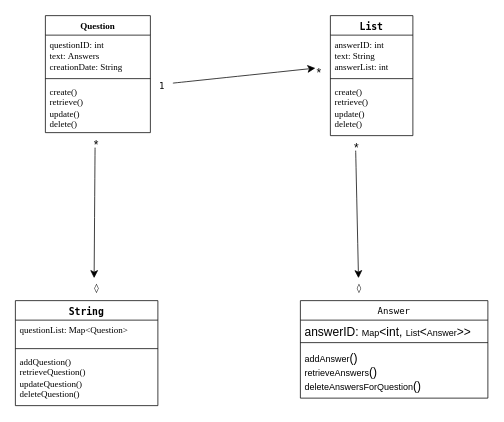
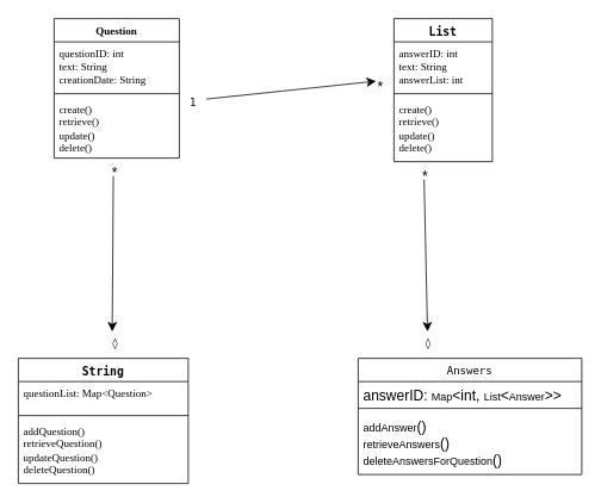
  <mxCell id="0" />
  <mxCell id="1" parent="0" />
  <mxCell id="2" value="Question" style="swimlane;fontStyle=1;align=center;verticalAlign=top;childLayout=stackLayout;horizontal=1;startSize=26;horizontalStack=0;resizeParent=1;resizeParentMax=0;resizeLast=0;collapsible=1;marginBottom=0;whiteSpace=wrap;html=1;fontFamily=Verdana;fontSize=12;" vertex="1" parent="1"><mxGeometry x="60" y="20" width="140" height="156" as="geometry"><mxRectangle x="30" y="80" width="100" height="30" as="alternateBounds" /></mxGeometry></mxCell>
- <mxCell id="3" value="&lt;span style=&quot;caret-color: rgb(0, 0, 0); color: rgb(0, 0, 0);&quot;&gt;questionID:&amp;nbsp;&lt;/span&gt;&lt;span class=&quot;hljs-type&quot; style=&quot;caret-color: rgb(0, 0, 0); color: rgb(0, 0, 0);&quot;&gt;int&lt;/span&gt;&lt;span style=&quot;caret-color: rgb(0, 0, 0); color: rgb(0, 0, 0);&quot;&gt;&amp;nbsp;&lt;/span&gt;&lt;div&gt;&lt;span style=&quot;caret-color: rgb(0, 0, 0); color: rgb(0, 0, 0);&quot;&gt;text:&amp;nbsp;&lt;/span&gt;&lt;span class=&quot;hljs-type&quot; style=&quot;caret-color: rgb(0, 0, 0); color: rgb(0, 0, 0);&quot;&gt;Answers&lt;/span&gt;&lt;span style=&quot;caret-color: rgb(0, 0, 0); color: rgb(0, 0, 0);&quot;&gt;&amp;nbsp;&lt;/span&gt;&lt;/div&gt;&lt;div&gt;&lt;span style=&quot;caret-color: rgb(0, 0, 0); color: rgb(0, 0, 0);&quot;&gt;creationDate:&amp;nbsp;&lt;/span&gt;&lt;span class=&quot;hljs-type&quot; style=&quot;caret-color: rgb(0, 0, 0); color: rgb(0, 0, 0);&quot;&gt;String&lt;/span&gt;&lt;/div&gt;" style="text;strokeColor=none;fillColor=none;align=left;verticalAlign=top;spacingLeft=4;spacingRight=4;overflow=hidden;rotatable=0;points=[[0,0.5],[1,0.5]];portConstraint=eastwest;whiteSpace=wrap;html=1;fontFamily=Verdana;fontSize=12;" vertex="1" parent="2"><mxGeometry y="26" width="140" height="54" as="geometry" /></mxCell>
+ <mxCell id="3" value="&lt;span style=&quot;caret-color: rgb(0, 0, 0); color: rgb(0, 0, 0);&quot;&gt;questionID:&amp;nbsp;&lt;/span&gt;&lt;span class=&quot;hljs-type&quot; style=&quot;caret-color: rgb(0, 0, 0); color: rgb(0, 0, 0);&quot;&gt;int&lt;/span&gt;&lt;span style=&quot;caret-color: rgb(0, 0, 0); color: rgb(0, 0, 0);&quot;&gt;&amp;nbsp;&lt;/span&gt;&lt;div&gt;&lt;span style=&quot;caret-color: rgb(0, 0, 0); color: rgb(0, 0, 0);&quot;&gt;text:&amp;nbsp;&lt;/span&gt;&lt;span class=&quot;hljs-type&quot; style=&quot;caret-color: rgb(0, 0, 0); color: rgb(0, 0, 0);&quot;&gt;String&lt;/span&gt;&lt;span style=&quot;caret-color: rgb(0, 0, 0); color: rgb(0, 0, 0);&quot;&gt;&amp;nbsp;&lt;/span&gt;&lt;/div&gt;&lt;div&gt;&lt;span style=&quot;caret-color: rgb(0, 0, 0); color: rgb(0, 0, 0);&quot;&gt;creationDate:&amp;nbsp;&lt;/span&gt;&lt;span class=&quot;hljs-type&quot; style=&quot;caret-color: rgb(0, 0, 0); color: rgb(0, 0, 0);&quot;&gt;String&lt;/span&gt;&lt;/div&gt;" style="text;strokeColor=none;fillColor=none;align=left;verticalAlign=top;spacingLeft=4;spacingRight=4;overflow=hidden;rotatable=0;points=[[0,0.5],[1,0.5]];portConstraint=eastwest;whiteSpace=wrap;html=1;fontFamily=Verdana;fontSize=12;" vertex="1" parent="2"><mxGeometry y="26" width="140" height="54" as="geometry" /></mxCell>
  <mxCell id="4" value="" style="line;strokeWidth=1;fillColor=none;align=left;verticalAlign=middle;spacingTop=-1;spacingLeft=3;spacingRight=3;rotatable=0;labelPosition=right;points=[];portConstraint=eastwest;strokeColor=inherit;fontFamily=Verdana;fontSize=12;" vertex="1" parent="2"><mxGeometry y="80" width="140" height="8" as="geometry" /></mxCell>
  <mxCell id="5" value="&lt;div&gt;create()&lt;/div&gt;&lt;div&gt;retrieve()&lt;/div&gt;&lt;div&gt;update()&lt;/div&gt;&lt;div&gt;delete()&lt;/div&gt;&lt;div&gt;&lt;br&gt;&lt;/div&gt;" style="text;strokeColor=none;fillColor=none;align=left;verticalAlign=top;spacingLeft=4;spacingRight=4;overflow=hidden;rotatable=0;points=[[0,0.5],[1,0.5]];portConstraint=eastwest;whiteSpace=wrap;html=1;fontFamily=Verdana;fontSize=12;" vertex="1" parent="2"><mxGeometry y="88" width="140" height="68" as="geometry" /></mxCell>
  <mxCell id="6" value="&lt;code style=&quot;text-align: start; caret-color: rgb(0, 0, 0); color: rgb(0, 0, 0);&quot; data-end=&quot;1029&quot; data-start=&quot;1018&quot;&gt;&lt;b&gt;&lt;font style=&quot;font-size: 13px;&quot;&gt;String&lt;/font&gt;&lt;/b&gt;&lt;/code&gt;" style="swimlane;fontStyle=0;align=center;verticalAlign=top;childLayout=stackLayout;horizontal=1;startSize=26;horizontalStack=0;resizeParent=1;resizeParentMax=0;resizeLast=0;collapsible=1;marginBottom=0;whiteSpace=wrap;html=1;fontSize=12;fontFamily=Verdana;" vertex="1" parent="1"><mxGeometry x="20" y="400" width="190" height="140" as="geometry" /></mxCell>
  <mxCell id="7" value="&lt;span style=&quot;caret-color: rgb(0, 0, 0); color: rgb(0, 0, 0);&quot;&gt;questionList: Map&amp;lt;Question&amp;gt;&lt;/span&gt;" style="text;strokeColor=none;fillColor=none;align=left;verticalAlign=top;spacingLeft=4;spacingRight=4;overflow=hidden;rotatable=0;points=[[0,0.5],[1,0.5]];portConstraint=eastwest;whiteSpace=wrap;html=1;fontSize=12;fontFamily=Verdana;fontStyle=0" vertex="1" parent="6"><mxGeometry y="26" width="190" height="34" as="geometry" /></mxCell>
  <mxCell id="8" value="" style="line;strokeWidth=1;fillColor=none;align=left;verticalAlign=middle;spacingTop=-1;spacingLeft=3;spacingRight=3;rotatable=0;labelPosition=right;points=[];portConstraint=eastwest;strokeColor=inherit;fontSize=12;fontFamily=Verdana;fontStyle=0" vertex="1" parent="6"><mxGeometry y="60" width="190" height="8" as="geometry" /></mxCell>
  <mxCell id="9" value="&lt;span style=&quot;caret-color: rgb(0, 0, 0); color: rgb(0, 0, 0);&quot; class=&quot;hljs-built_in&quot;&gt;addQuestion&lt;/span&gt;&lt;span style=&quot;caret-color: rgb(0, 0, 0); color: rgb(0, 0, 0);&quot;&gt;()&lt;/span&gt;&lt;div&gt;&lt;span style=&quot;caret-color: rgb(0, 0, 0); color: rgb(0, 0, 0);&quot; class=&quot;hljs-built_in&quot;&gt;retrieveQuestion&lt;/span&gt;&lt;span style=&quot;caret-color: rgb(0, 0, 0); color: rgb(0, 0, 0);&quot;&gt;()&lt;/span&gt;&lt;/div&gt;&lt;div&gt;&lt;span style=&quot;caret-color: rgb(0, 0, 0); color: rgb(0, 0, 0);&quot; class=&quot;hljs-built_in&quot;&gt;updateQuestion&lt;/span&gt;&lt;span style=&quot;caret-color: rgb(0, 0, 0); color: rgb(0, 0, 0);&quot;&gt;()&lt;/span&gt;&lt;/div&gt;&lt;div&gt;&lt;span style=&quot;caret-color: rgb(0, 0, 0); color: rgb(0, 0, 0);&quot; class=&quot;hljs-built_in&quot;&gt;deleteQuestion&lt;/span&gt;&lt;span style=&quot;caret-color: rgb(0, 0, 0); color: rgb(0, 0, 0);&quot;&gt;()&lt;/span&gt;&lt;/div&gt;" style="text;strokeColor=none;fillColor=none;align=left;verticalAlign=top;spacingLeft=4;spacingRight=4;overflow=hidden;rotatable=0;points=[[0,0.5],[1,0.5]];portConstraint=eastwest;whiteSpace=wrap;html=1;fontSize=12;fontFamily=Verdana;fontStyle=0" vertex="1" parent="6"><mxGeometry y="68" width="190" height="72" as="geometry" /></mxCell>
  <mxCell id="10" value="&lt;code data-start=&quot;813&quot; data-end=&quot;821&quot; style=&quot;text-align: start; caret-color: rgb(0, 0, 0); color: rgb(0, 0, 0);&quot;&gt;List&lt;/code&gt;" style="swimlane;fontStyle=1;align=center;verticalAlign=top;childLayout=stackLayout;horizontal=1;startSize=26;horizontalStack=0;resizeParent=1;resizeParentMax=0;resizeLast=0;collapsible=1;marginBottom=0;whiteSpace=wrap;html=1;fontFamily=Verdana;fontSize=13;" vertex="1" parent="1"><mxGeometry x="440" y="20" width="110" height="160" as="geometry" /></mxCell>
  <mxCell id="11" value="&lt;span style=&quot;caret-color: rgb(0, 0, 0); color: rgb(0, 0, 0);&quot;&gt;answerID:&amp;nbsp;&lt;/span&gt;&lt;span class=&quot;hljs-type&quot; style=&quot;caret-color: rgb(0, 0, 0); color: rgb(0, 0, 0);&quot;&gt;int&lt;/span&gt;&lt;div&gt;&lt;span style=&quot;caret-color: rgb(0, 0, 0); color: rgb(0, 0, 0);&quot;&gt;text:&amp;nbsp;&lt;/span&gt;&lt;span class=&quot;hljs-type&quot; style=&quot;caret-color: rgb(0, 0, 0); color: rgb(0, 0, 0);&quot;&gt;String&lt;/span&gt;&lt;/div&gt;&lt;div&gt;&lt;span style=&quot;caret-color: rgb(0, 0, 0); color: rgb(0, 0, 0);&quot;&gt;answerList:&amp;nbsp;&lt;/span&gt;&lt;span class=&quot;hljs-type&quot; style=&quot;caret-color: rgb(0, 0, 0); color: rgb(0, 0, 0);&quot;&gt;int&lt;/span&gt;&lt;/div&gt;" style="text;strokeColor=none;fillColor=none;align=left;verticalAlign=top;spacingLeft=4;spacingRight=4;overflow=hidden;rotatable=0;points=[[0,0.5],[1,0.5]];portConstraint=eastwest;whiteSpace=wrap;html=1;fontFamily=Verdana;fontSize=12;" vertex="1" parent="10"><mxGeometry y="26" width="110" height="54" as="geometry" /></mxCell>
  <mxCell id="12" value="" style="line;strokeWidth=1;fillColor=none;align=left;verticalAlign=middle;spacingTop=-1;spacingLeft=3;spacingRight=3;rotatable=0;labelPosition=right;points=[];portConstraint=eastwest;strokeColor=inherit;fontFamily=Verdana;fontSize=12;" vertex="1" parent="10"><mxGeometry y="80" width="110" height="8" as="geometry" /></mxCell>
  <mxCell id="13" value="&lt;span class=&quot;hljs-built_in&quot; style=&quot;caret-color: rgb(0, 0, 0); color: rgb(0, 0, 0);&quot;&gt;create&lt;/span&gt;&lt;span style=&quot;caret-color: rgb(0, 0, 0); color: rgb(0, 0, 0);&quot;&gt;()&lt;/span&gt;&lt;div&gt;&lt;span class=&quot;hljs-built_in&quot; style=&quot;caret-color: rgb(0, 0, 0); color: rgb(0, 0, 0);&quot;&gt;retrieve&lt;/span&gt;&lt;span style=&quot;caret-color: rgb(0, 0, 0); color: rgb(0, 0, 0);&quot;&gt;()&lt;/span&gt;&lt;/div&gt;&lt;div&gt;&lt;span class=&quot;hljs-built_in&quot; style=&quot;caret-color: rgb(0, 0, 0); color: rgb(0, 0, 0);&quot;&gt;update&lt;/span&gt;&lt;span style=&quot;caret-color: rgb(0, 0, 0); color: rgb(0, 0, 0);&quot;&gt;()&lt;/span&gt;&lt;/div&gt;&lt;div&gt;&lt;span class=&quot;hljs-built_in&quot; style=&quot;caret-color: rgb(0, 0, 0); color: rgb(0, 0, 0);&quot;&gt;delete&lt;/span&gt;&lt;span style=&quot;caret-color: rgb(0, 0, 0); color: rgb(0, 0, 0);&quot;&gt;()&lt;/span&gt;&lt;/div&gt;" style="text;strokeColor=none;fillColor=none;align=left;verticalAlign=top;spacingLeft=4;spacingRight=4;overflow=hidden;rotatable=0;points=[[0,0.5],[1,0.5]];portConstraint=eastwest;whiteSpace=wrap;html=1;fontFamily=Verdana;fontSize=12;" vertex="1" parent="10"><mxGeometry y="88" width="110" height="72" as="geometry" /></mxCell>
- <mxCell id="14" value="&lt;code style=&quot;font-weight: 400; text-align: start; caret-color: rgb(0, 0, 0); color: rgb(0, 0, 0);&quot; data-end=&quot;1288&quot; data-start=&quot;1279&quot;&gt;Answer&lt;/code&gt;" style="swimlane;fontStyle=1;align=center;verticalAlign=top;childLayout=stackLayout;horizontal=1;startSize=26;horizontalStack=0;resizeParent=1;resizeParentMax=0;resizeLast=0;collapsible=1;marginBottom=0;whiteSpace=wrap;html=1;" vertex="1" parent="1"><mxGeometry x="400" y="400" width="250" height="130" as="geometry" /></mxCell>
+ <mxCell id="14" value="&lt;code style=&quot;font-weight: 400; text-align: start; caret-color: rgb(0, 0, 0); color: rgb(0, 0, 0);&quot; data-end=&quot;1288&quot; data-start=&quot;1279&quot;&gt;Answers&lt;/code&gt;" style="swimlane;fontStyle=1;align=center;verticalAlign=top;childLayout=stackLayout;horizontal=1;startSize=26;horizontalStack=0;resizeParent=1;resizeParentMax=0;resizeLast=0;collapsible=1;marginBottom=0;whiteSpace=wrap;html=1;" vertex="1" parent="1"><mxGeometry x="400" y="400" width="250" height="130" as="geometry" /></mxCell>
  <mxCell id="15" value="&lt;span style=&quot;caret-color: rgb(0, 0, 0); color: rgb(0, 0, 0); font-size: medium;&quot;&gt;answerID:&amp;nbsp;&lt;/span&gt;&lt;span style=&quot;caret-color: rgb(0, 0, 0); color: rgb(0, 0, 0);&quot; class=&quot;hljs-type&quot;&gt;Map&lt;/span&gt;&lt;span style=&quot;caret-color: rgb(0, 0, 0); color: rgb(0, 0, 0); font-size: medium;&quot;&gt;&amp;lt;int,&amp;nbsp;&lt;/span&gt;&lt;span style=&quot;caret-color: rgb(0, 0, 0); color: rgb(0, 0, 0);&quot; class=&quot;hljs-type&quot;&gt;List&lt;/span&gt;&lt;span style=&quot;caret-color: rgb(0, 0, 0); color: rgb(0, 0, 0); font-size: medium;&quot;&gt;&amp;lt;&lt;/span&gt;&lt;span style=&quot;caret-color: rgb(0, 0, 0); color: rgb(0, 0, 0);&quot; class=&quot;hljs-type&quot;&gt;Answer&lt;/span&gt;&lt;span style=&quot;caret-color: rgb(0, 0, 0); color: rgb(0, 0, 0); font-size: medium;&quot;&gt;&amp;gt;&amp;gt;&lt;/span&gt;" style="text;strokeColor=none;fillColor=none;align=left;verticalAlign=top;spacingLeft=4;spacingRight=4;overflow=hidden;rotatable=0;points=[[0,0.5],[1,0.5]];portConstraint=eastwest;whiteSpace=wrap;html=1;" vertex="1" parent="14"><mxGeometry y="26" width="250" height="26" as="geometry" /></mxCell>
  <mxCell id="16" value="" style="line;strokeWidth=1;fillColor=none;align=left;verticalAlign=middle;spacingTop=-1;spacingLeft=3;spacingRight=3;rotatable=0;labelPosition=right;points=[];portConstraint=eastwest;strokeColor=inherit;" vertex="1" parent="14"><mxGeometry y="52" width="250" height="8" as="geometry" /></mxCell>
  <mxCell id="17" value="&lt;span style=&quot;caret-color: rgb(0, 0, 0); color: rgb(0, 0, 0);&quot; class=&quot;hljs-built_in&quot;&gt;addAnswer&lt;/span&gt;&lt;span style=&quot;caret-color: rgb(0, 0, 0); color: rgb(0, 0, 0); font-size: medium;&quot;&gt;()&lt;/span&gt;&lt;div&gt;&lt;span style=&quot;caret-color: rgb(0, 0, 0); color: rgb(0, 0, 0);&quot; class=&quot;hljs-built_in&quot;&gt;retrieveAnswers&lt;/span&gt;&lt;span style=&quot;caret-color: rgb(0, 0, 0); color: rgb(0, 0, 0); font-size: medium;&quot;&gt;()&lt;/span&gt;&lt;/div&gt;&lt;div&gt;&lt;span style=&quot;caret-color: rgb(0, 0, 0); color: rgb(0, 0, 0);&quot; class=&quot;hljs-built_in&quot;&gt;deleteAnswersForQuestion&lt;/span&gt;&lt;span style=&quot;caret-color: rgb(0, 0, 0); color: rgb(0, 0, 0); font-size: medium;&quot;&gt;()&lt;/span&gt;&lt;/div&gt;" style="text;strokeColor=none;fillColor=none;align=left;verticalAlign=top;spacingLeft=4;spacingRight=4;overflow=hidden;rotatable=0;points=[[0,0.5],[1,0.5]];portConstraint=eastwest;whiteSpace=wrap;html=1;" vertex="1" parent="14"><mxGeometry y="60" width="250" height="70" as="geometry" /></mxCell>
  <mxCell id="18" value="&lt;code data-start=&quot;598&quot; data-end=&quot;601&quot; style=&quot;font-style: normal; font-variant-caps: normal; font-weight: 400; letter-spacing: normal; orphans: auto; text-align: start; text-indent: 0px; text-transform: none; white-space: normal; widows: auto; word-spacing: 0px; -webkit-text-stroke-width: 0px; text-decoration: none; caret-color: rgb(0, 0, 0); color: rgb(0, 0, 0);&quot;&gt;◊&lt;/code&gt;" style="text;whiteSpace=wrap;html=1;" vertex="1" parent="1"><mxGeometry x="122.5" y="370" width="10" height="30" as="geometry" /></mxCell>
  <mxCell id="19" style="edgeStyle=none;curved=1;rounded=0;orthogonalLoop=1;jettySize=auto;html=1;exitX=0.25;exitY=1;exitDx=0;exitDy=0;entryX=0.25;entryY=0;entryDx=0;entryDy=0;fontSize=12;startSize=8;endSize=8;" edge="1" parent="1" source="20" target="18"><mxGeometry relative="1" as="geometry" /></mxCell>
  <mxCell id="20" value="&lt;span style=&quot;font-style: normal; font-variant-caps: normal; font-weight: 400; letter-spacing: normal; orphans: auto; text-align: start; text-indent: 0px; text-transform: none; white-space: normal; widows: auto; word-spacing: 0px; -webkit-text-stroke-width: 0px; text-decoration: none; caret-color: rgb(0, 0, 0); color: rgb(0, 0, 0); font-size: medium; float: none; display: inline !important;&quot;&gt;*&lt;/span&gt;" style="text;whiteSpace=wrap;html=1;" vertex="1" parent="1"><mxGeometry x="122.5" y="176" width="15" height="20" as="geometry" /></mxCell>
  <mxCell id="21" value="&lt;span style=&quot;font-style: normal; font-variant-caps: normal; font-weight: 400; letter-spacing: normal; orphans: auto; text-align: start; text-indent: 0px; text-transform: none; white-space: normal; widows: auto; word-spacing: 0px; -webkit-text-stroke-width: 0px; text-decoration: none; caret-color: rgb(0, 0, 0); color: rgb(0, 0, 0); font-size: medium; float: none; display: inline !important;&quot;&gt;*&lt;/span&gt;" style="text;whiteSpace=wrap;html=1;" vertex="1" parent="1"><mxGeometry x="420" y="80" width="15" height="20" as="geometry" /></mxCell>
  <mxCell id="22" style="edgeStyle=none;curved=1;rounded=0;orthogonalLoop=1;jettySize=auto;html=1;exitX=1;exitY=0.5;exitDx=0;exitDy=0;entryX=0;entryY=0.5;entryDx=0;entryDy=0;fontSize=12;startSize=8;endSize=8;" edge="1" parent="1" source="23" target="21"><mxGeometry relative="1" as="geometry" /></mxCell>
  <mxCell id="23" value="&lt;code data-start=&quot;24&quot; data-end=&quot;30&quot; style=&quot;font-style: normal; font-variant-caps: normal; font-weight: 400; letter-spacing: normal; orphans: auto; text-align: start; text-indent: 0px; text-transform: none; white-space: normal; widows: auto; word-spacing: 0px; -webkit-text-stroke-width: 0px; text-decoration: none; caret-color: rgb(0, 0, 0); color: rgb(0, 0, 0);&quot;&gt;1&lt;/code&gt;" style="text;whiteSpace=wrap;html=1;" vertex="1" parent="1"><mxGeometry x="210" y="100" width="20" height="20" as="geometry" /></mxCell>
  <mxCell id="24" value="&lt;code data-start=&quot;598&quot; data-end=&quot;601&quot; style=&quot;font-style: normal; font-variant-caps: normal; font-weight: 400; letter-spacing: normal; orphans: auto; text-align: start; text-indent: 0px; text-transform: none; white-space: normal; widows: auto; word-spacing: 0px; -webkit-text-stroke-width: 0px; text-decoration: none; caret-color: rgb(0, 0, 0); color: rgb(0, 0, 0);&quot;&gt;◊&lt;/code&gt;" style="text;whiteSpace=wrap;html=1;" vertex="1" parent="1"><mxGeometry x="472.5" y="370" width="10" height="30" as="geometry" /></mxCell>
  <mxCell id="25" style="edgeStyle=none;curved=1;rounded=0;orthogonalLoop=1;jettySize=auto;html=1;exitX=0.25;exitY=1;exitDx=0;exitDy=0;entryX=0.5;entryY=0;entryDx=0;entryDy=0;fontSize=12;startSize=8;endSize=8;" edge="1" parent="1" source="26" target="24"><mxGeometry relative="1" as="geometry" /></mxCell>
  <mxCell id="26" value="&lt;span style=&quot;font-style: normal; font-variant-caps: normal; font-weight: 400; letter-spacing: normal; orphans: auto; text-align: start; text-indent: 0px; text-transform: none; white-space: normal; widows: auto; word-spacing: 0px; -webkit-text-stroke-width: 0px; text-decoration: none; caret-color: rgb(0, 0, 0); color: rgb(0, 0, 0); font-size: medium; float: none; display: inline !important;&quot;&gt;*&lt;/span&gt;" style="text;whiteSpace=wrap;html=1;" vertex="1" parent="1"><mxGeometry x="470" y="180" width="15" height="20" as="geometry" /></mxCell>
